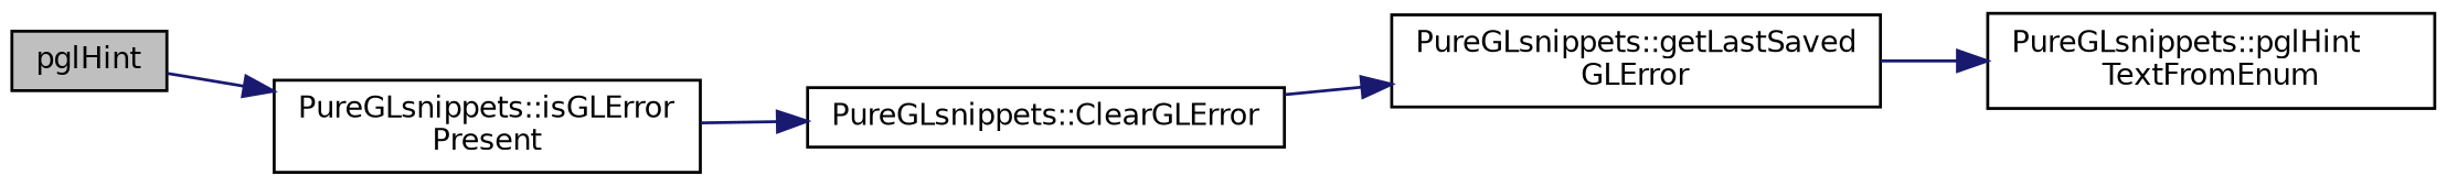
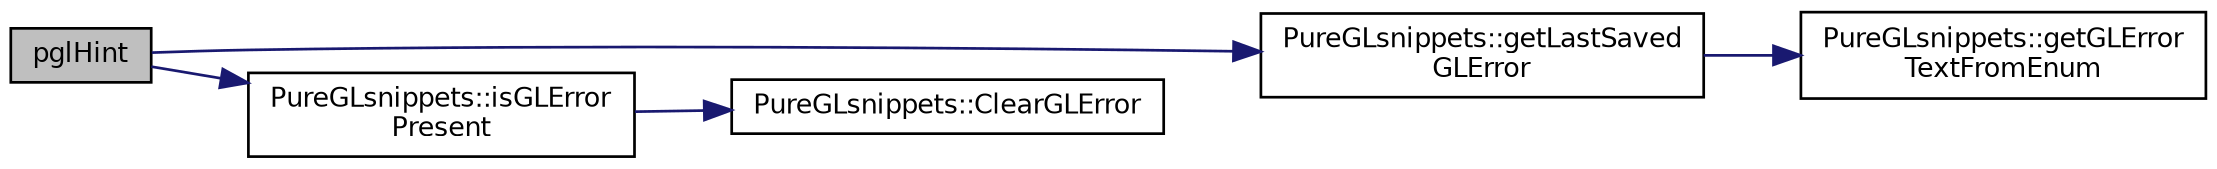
  digraph {
    rankdir=LR
    node [color=black fillcolor=white fontname=Helvetica fontsize=10 shape=record style=filled]
    edge [color=midnightblue fontname=Helvetica fontsize=10 labelfontname=Helvetica labelfontsize=10 style=solid]
    n1 [fillcolor=grey75 fontcolor=black height=0.2 label=pglHint width=0.4]
    n2 [height=0.2 label="PureGLsnippets::getLastSaved\lGLError" width=0.4]
    n3 [height=0.2 label="PureGLsnippets::isGLError\lPresent" width=0.4]
    n4 [height=0.2 label="PureGLsnippets::ClearGLError" width=0.4]
-   n5 [height=0.2 label="PureGLsnippets::pglHint\lTextFromEnum" width=0.4]
-   n4 -> n2
+   n5 [height=0.2 label="PureGLsnippets::getGLError\lTextFromEnum" width=0.4]
+   n1 -> n2
    n1 -> n3
    n2 -> n5
    n3 -> n4
  }
